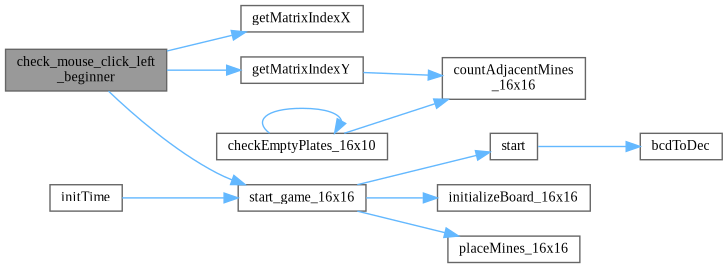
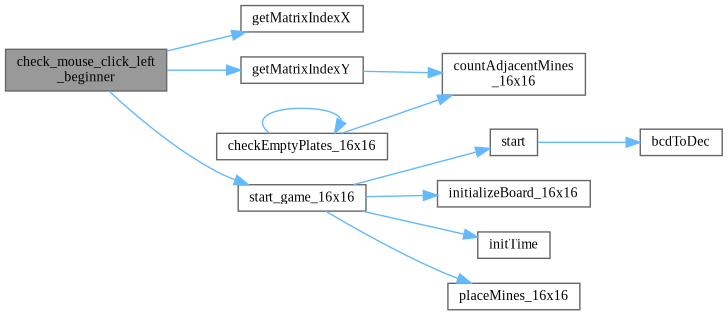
  digraph {
    fontname="Liberation Serif"
    rankdir=LR
    node [color=grey40 fillcolor=white fontname="Liberation Serif" fontsize=10 shape=box style=filled]
    edge [color=steelblue1 fontname="Liberation Serif" fontsize=10 labelfontname=Helvetica labelfontsize=10 style=solid]
    n1 [color=gray40 fillcolor=grey60 fontcolor=black height=0.2 label="check_mouse_click_left\l_beginner" width=0.4]
    n2 [height=0.2 label=getMatrixIndexX width=0.4]
    n3 [height=0.2 label=getMatrixIndexY width=0.4]
    n4 [height=0.2 label=start_game_16x16 width=0.4]
-   n5 [height=0.2 label=checkEmptyPlates_16x10 width=0.4]
+   n5 [height=0.2 label=checkEmptyPlates_16x16 width=0.4]
    n6 [height=0.2 label="countAdjacentMines\l_16x16" width=0.4]
    n7 [height=0.2 label=start width=0.4]
    n8 [height=0.2 label=initializeBoard_16x16 width=0.4]
    n9 [height=0.2 label=initTime width=0.4]
    n10 [height=0.2 label=placeMines_16x16 width=0.4]
    n11 [height=0.2 label=bcdToDec width=0.4]
    n1 -> n2
    n1 -> n3
    n1 -> n4
    n3 -> n6
    n4 -> n7
    n4 -> n8
-   n9 -> n4
+   n4 -> n9
    n4 -> n10
    n5 -> n5
    n5 -> n6
    n7 -> n11
  }
